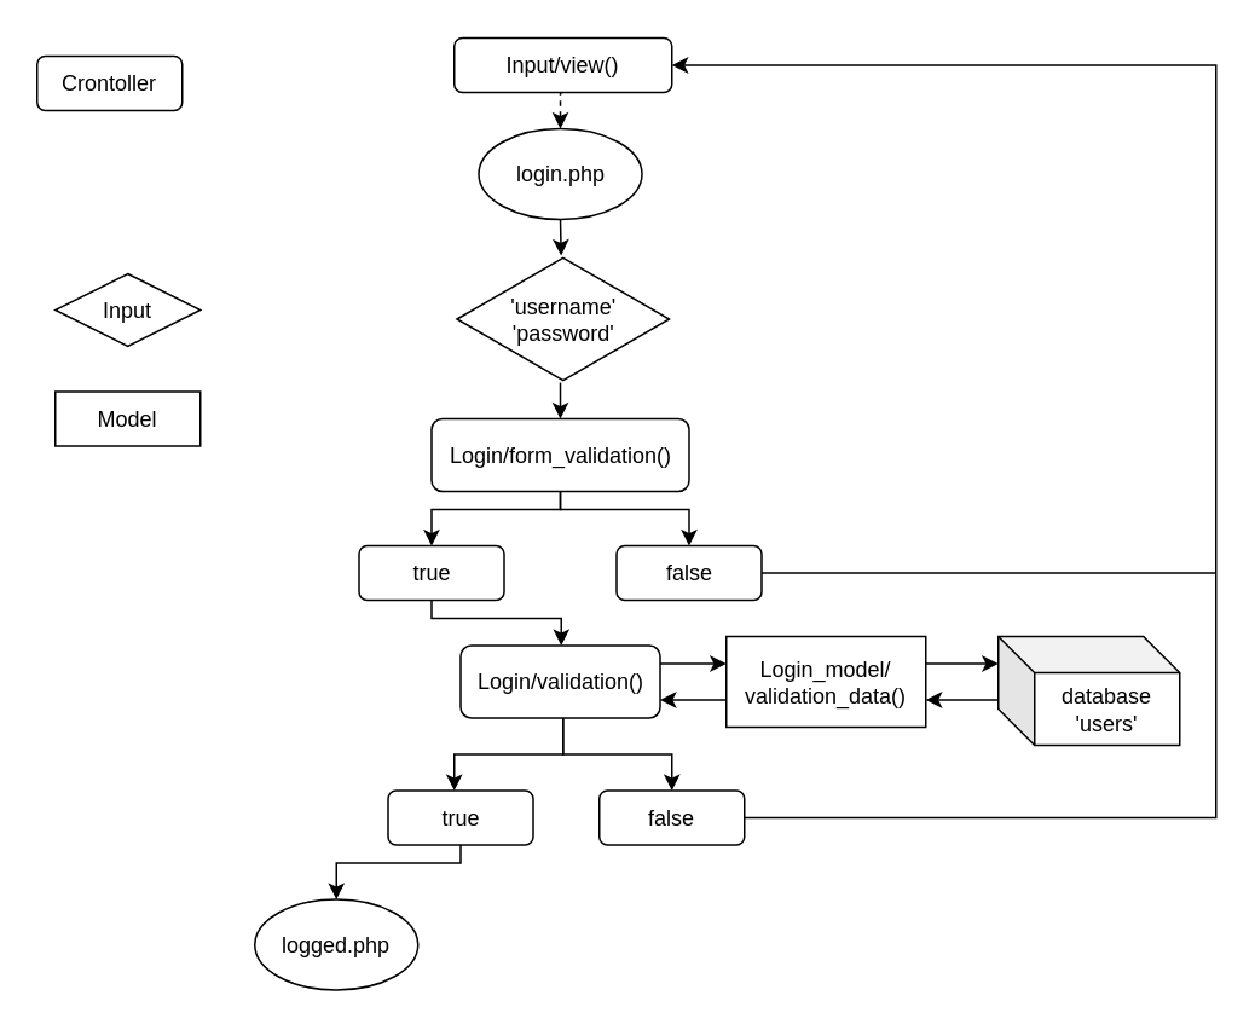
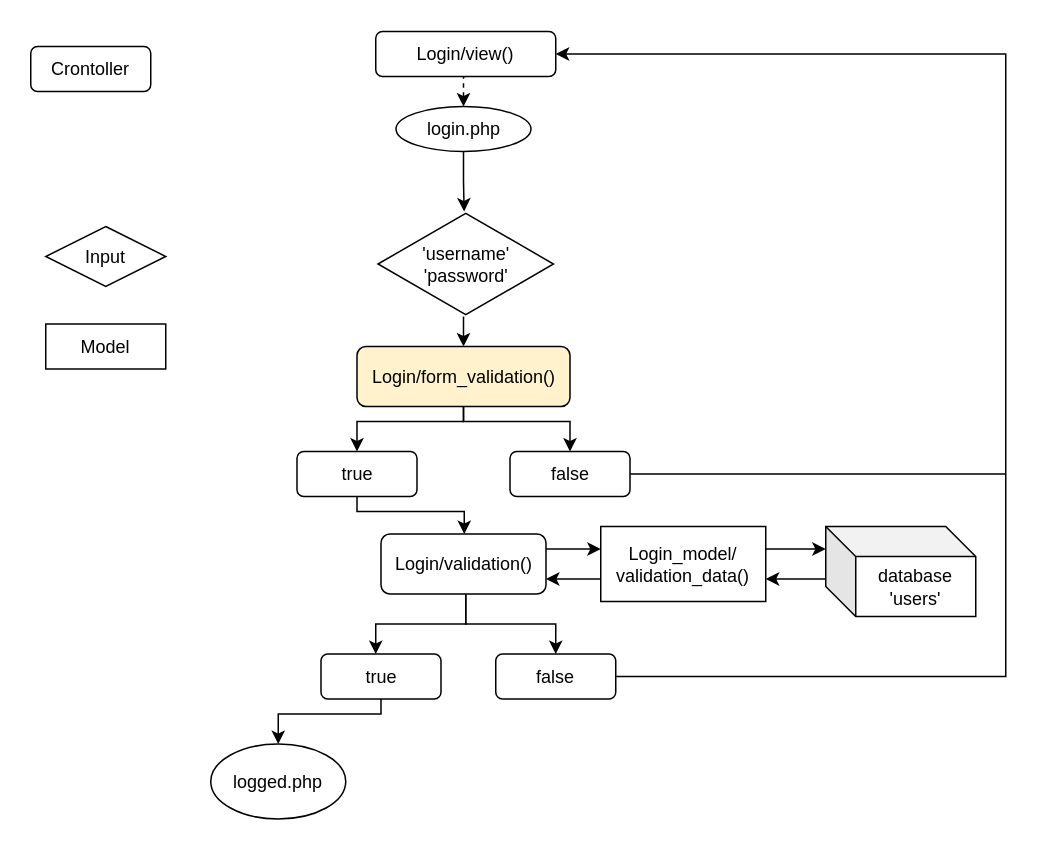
  <mxCell id="0" />
  <mxCell id="1" parent="0" />
  <mxCell id="2" style="edgeStyle=orthogonalEdgeStyle;rounded=0;orthogonalLoop=1;jettySize=auto;html=1;exitX=0.5;exitY=1;exitDx=0;exitDy=0;entryX=0.5;entryY=0;entryDx=0;entryDy=0;dashed=1;" edge="1" parent="1" source="3" target="7"><mxGeometry relative="1" as="geometry" /></mxCell>
- <mxCell id="3" value="Input/view()" style="rounded=1;whiteSpace=wrap;html=1;" parent="1" vertex="1"><mxGeometry x="250" y="20.5" width="120" height="30" as="geometry" /></mxCell>
+ <mxCell id="3" value="Login/view()" style="rounded=1;whiteSpace=wrap;html=1;" parent="1" vertex="1"><mxGeometry x="250" y="20.5" width="120" height="30" as="geometry" /></mxCell>
  <mxCell id="4" value="" style="edgeStyle=orthogonalEdgeStyle;rounded=0;orthogonalLoop=1;jettySize=auto;html=1;entryX=0.5;entryY=0;entryDx=0;entryDy=0;" edge="1" parent="1" source="5" target="24"><mxGeometry relative="1" as="geometry"><mxPoint x="310" y="290.5" as="targetPoint" /><Array as="points"><mxPoint x="309" y="210.5" /><mxPoint x="309" y="210.5" /></Array></mxGeometry></mxCell>
  <mxCell id="5" value="'username'&lt;br&gt;'password'&lt;br&gt;" style="html=1;whiteSpace=wrap;aspect=fixed;shape=isoRectangle;" parent="1" vertex="1"><mxGeometry x="251.5" y="140.5" width="117" height="70" as="geometry" /></mxCell>
  <mxCell id="6" style="edgeStyle=orthogonalEdgeStyle;rounded=0;orthogonalLoop=1;jettySize=auto;html=1;exitX=0.5;exitY=1;exitDx=0;exitDy=0;entryX=0.491;entryY=0;entryDx=0;entryDy=0;entryPerimeter=0;" edge="1" parent="1" source="7" target="5"><mxGeometry relative="1" as="geometry" /></mxCell>
- <mxCell id="7" value="login.php" style="ellipse;whiteSpace=wrap;html=1;" parent="1" vertex="1"><mxGeometry x="263.5" y="70.5" width="90" height="50" as="geometry" /></mxCell>
+ <mxCell id="7" value="login.php" style="ellipse;whiteSpace=wrap;html=1;" parent="1" vertex="1"><mxGeometry x="263.5" y="70.5" width="90" height="30" as="geometry" /></mxCell>
  <mxCell id="8" value="" style="edgeStyle=orthogonalEdgeStyle;rounded=0;orthogonalLoop=1;jettySize=auto;html=1;" parent="1" source="11" target="16" edge="1"><mxGeometry relative="1" as="geometry"><Array as="points"><mxPoint x="390" y="365.5" /><mxPoint x="390" y="365.5" /></Array></mxGeometry></mxCell>
  <mxCell id="9" value="" style="edgeStyle=orthogonalEdgeStyle;rounded=0;orthogonalLoop=1;jettySize=auto;html=1;" parent="1" source="11" target="13" edge="1"><mxGeometry relative="1" as="geometry"><Array as="points"><mxPoint x="310" y="415.5" /><mxPoint x="250" y="415.5" /></Array></mxGeometry></mxCell>
  <mxCell id="10" style="edgeStyle=orthogonalEdgeStyle;rounded=0;orthogonalLoop=1;jettySize=auto;html=1;" parent="1" source="11" target="20" edge="1"><mxGeometry relative="1" as="geometry"><Array as="points"><mxPoint x="310" y="415.5" /><mxPoint x="370" y="415.5" /></Array></mxGeometry></mxCell>
  <mxCell id="11" value="Login/validation()&lt;br&gt;" style="rounded=1;whiteSpace=wrap;html=1;" parent="1" vertex="1"><mxGeometry x="253.5" y="355.5" width="110" height="40" as="geometry" /></mxCell>
  <mxCell id="12" style="edgeStyle=orthogonalEdgeStyle;rounded=0;orthogonalLoop=1;jettySize=auto;html=1;exitX=0.5;exitY=1;exitDx=0;exitDy=0;entryX=0.5;entryY=0;entryDx=0;entryDy=0;" parent="1" source="13" target="21" edge="1"><mxGeometry relative="1" as="geometry"><Array as="points"><mxPoint x="250" y="475.5" /><mxPoint x="310" y="475.5" /></Array></mxGeometry></mxCell>
  <mxCell id="13" value="true&lt;br&gt;" style="rounded=1;whiteSpace=wrap;html=1;" parent="1" vertex="1"><mxGeometry x="213.5" y="435.5" width="80" height="30" as="geometry" /></mxCell>
  <mxCell id="14" value="" style="edgeStyle=orthogonalEdgeStyle;rounded=0;orthogonalLoop=1;jettySize=auto;html=1;" parent="1" source="16" target="18" edge="1"><mxGeometry relative="1" as="geometry"><Array as="points"><mxPoint x="540" y="365.5" /><mxPoint x="540" y="365.5" /></Array></mxGeometry></mxCell>
  <mxCell id="15" value="" style="edgeStyle=orthogonalEdgeStyle;rounded=0;orthogonalLoop=1;jettySize=auto;html=1;" parent="1" source="16" target="11" edge="1"><mxGeometry relative="1" as="geometry"><Array as="points"><mxPoint x="380" y="385.5" /><mxPoint x="380" y="385.5" /></Array></mxGeometry></mxCell>
  <mxCell id="16" value="Login_model/&lt;br&gt;validation_data()" style="rounded=0;whiteSpace=wrap;html=1;" parent="1" vertex="1"><mxGeometry x="400" y="350.5" width="110" height="50" as="geometry" /></mxCell>
  <mxCell id="17" value="" style="edgeStyle=orthogonalEdgeStyle;rounded=0;orthogonalLoop=1;jettySize=auto;html=1;" parent="1" source="18" target="16" edge="1"><mxGeometry relative="1" as="geometry"><Array as="points"><mxPoint x="540" y="385.5" /><mxPoint x="540" y="385.5" /></Array></mxGeometry></mxCell>
  <mxCell id="18" value="database&lt;br&gt;'users'&lt;br&gt;" style="shape=cube;whiteSpace=wrap;html=1;boundedLbl=1;backgroundOutline=1;darkOpacity=0.05;darkOpacity2=0.1;" parent="1" vertex="1"><mxGeometry x="550" y="350.5" width="100" height="60" as="geometry" /></mxCell>
  <mxCell id="19" style="edgeStyle=orthogonalEdgeStyle;rounded=0;orthogonalLoop=1;jettySize=auto;html=1;exitX=1;exitY=0.5;exitDx=0;exitDy=0;" parent="1" source="20" edge="1"><mxGeometry relative="1" as="geometry"><mxPoint x="370" y="35.5" as="targetPoint" /><Array as="points"><mxPoint x="670" y="450.5" /><mxPoint x="670" y="35.5" /></Array></mxGeometry></mxCell>
  <mxCell id="20" value="false" style="rounded=1;whiteSpace=wrap;html=1;" parent="1" vertex="1"><mxGeometry x="330" y="435.5" width="80" height="30" as="geometry" /></mxCell>
  <mxCell id="21" value="logged.php" style="ellipse;whiteSpace=wrap;html=1;" parent="1" vertex="1"><mxGeometry x="140" y="495.5" width="90" height="50" as="geometry" /></mxCell>
  <mxCell id="22" style="edgeStyle=orthogonalEdgeStyle;rounded=0;orthogonalLoop=1;jettySize=auto;html=1;exitX=0.5;exitY=1;exitDx=0;exitDy=0;entryX=0.5;entryY=0;entryDx=0;entryDy=0;" edge="1" parent="1" source="24" target="26"><mxGeometry relative="1" as="geometry"><mxPoint x="230" y="290.5" as="targetPoint" /><Array as="points"><mxPoint x="308" y="280.5" /><mxPoint x="238" y="280.5" /></Array></mxGeometry></mxCell>
  <mxCell id="23" style="edgeStyle=orthogonalEdgeStyle;rounded=0;orthogonalLoop=1;jettySize=auto;html=1;exitX=0.5;exitY=1;exitDx=0;exitDy=0;entryX=0.5;entryY=0;entryDx=0;entryDy=0;shadow=0;" edge="1" parent="1" source="24" target="28"><mxGeometry relative="1" as="geometry"><mxPoint x="308" y="280.5" as="targetPoint" /><Array as="points"><mxPoint x="308" y="280.5" /><mxPoint x="379" y="280.5" /></Array></mxGeometry></mxCell>
- <mxCell id="24" value="Login/form_validation()" style="rounded=1;whiteSpace=wrap;html=1;" vertex="1" parent="1"><mxGeometry x="237.5" y="230.5" width="142" height="40" as="geometry" /></mxCell>
+ <mxCell id="24" value="Login/form_validation()" style="rounded=1;whiteSpace=wrap;html=1;fillColor=#fff2cc;" vertex="1" parent="1"><mxGeometry x="237.5" y="230.5" width="142" height="40" as="geometry" /></mxCell>
  <mxCell id="25" style="edgeStyle=orthogonalEdgeStyle;rounded=0;orthogonalLoop=1;jettySize=auto;html=1;exitX=0.5;exitY=1;exitDx=0;exitDy=0;" edge="1" parent="1" source="26"><mxGeometry relative="1" as="geometry"><mxPoint x="309" y="355.5" as="targetPoint" /><Array as="points"><mxPoint x="238" y="340.5" /><mxPoint x="309" y="340.5" /></Array></mxGeometry></mxCell>
  <mxCell id="26" value="true&lt;br&gt;" style="rounded=1;whiteSpace=wrap;html=1;" vertex="1" parent="1"><mxGeometry x="197.5" y="300.5" width="80" height="30" as="geometry" /></mxCell>
  <mxCell id="27" style="edgeStyle=orthogonalEdgeStyle;rounded=0;orthogonalLoop=1;jettySize=auto;html=1;exitX=1;exitY=0.5;exitDx=0;exitDy=0;endArrow=none;endFill=0;" edge="1" parent="1" source="28"><mxGeometry relative="1" as="geometry"><mxPoint x="670" y="315.5" as="targetPoint" /></mxGeometry></mxCell>
  <mxCell id="28" value="false" style="rounded=1;whiteSpace=wrap;html=1;" vertex="1" parent="1"><mxGeometry x="339.5" y="300.5" width="80" height="30" as="geometry" /></mxCell>
  <mxCell id="29" value="Crontoller" style="rounded=1;whiteSpace=wrap;html=1;" vertex="1" parent="1"><mxGeometry x="20" y="30.5" width="80" height="30" as="geometry" /></mxCell>
  <mxCell id="30" value="Model" style="rounded=0;whiteSpace=wrap;html=1;" vertex="1" parent="1"><mxGeometry x="30" y="215.5" width="80" height="30" as="geometry" /></mxCell>
  <mxCell id="31" value="Input" style="rhombus;whiteSpace=wrap;html=1;" vertex="1" parent="1"><mxGeometry x="30" y="150.5" width="80" height="40" as="geometry" /></mxCell>
